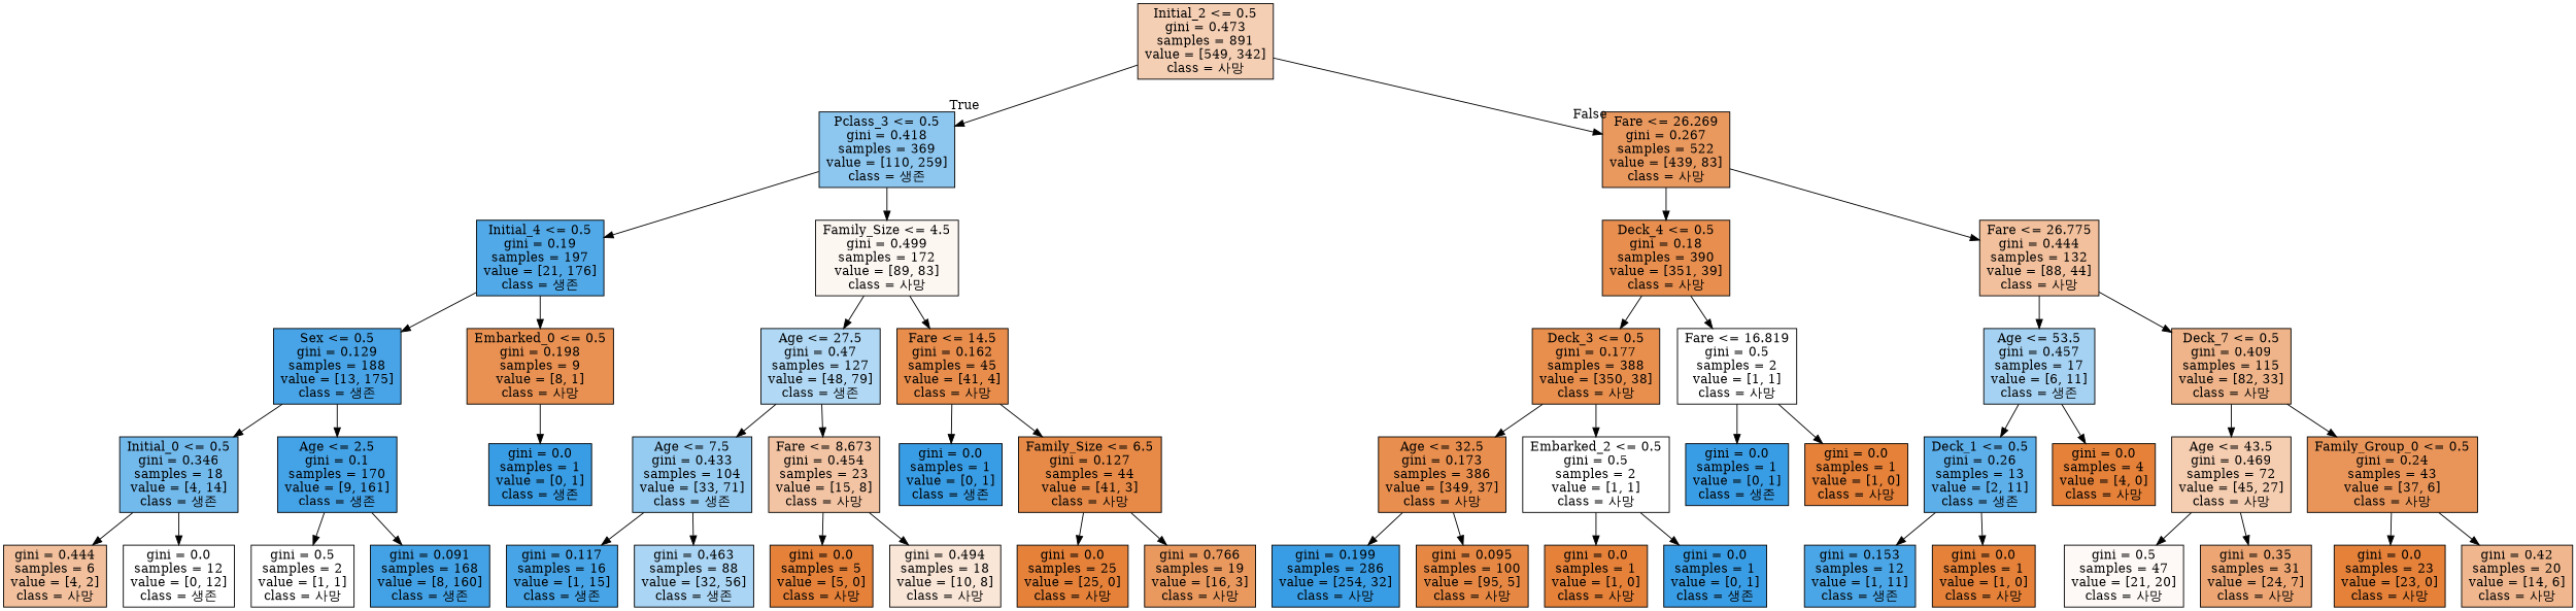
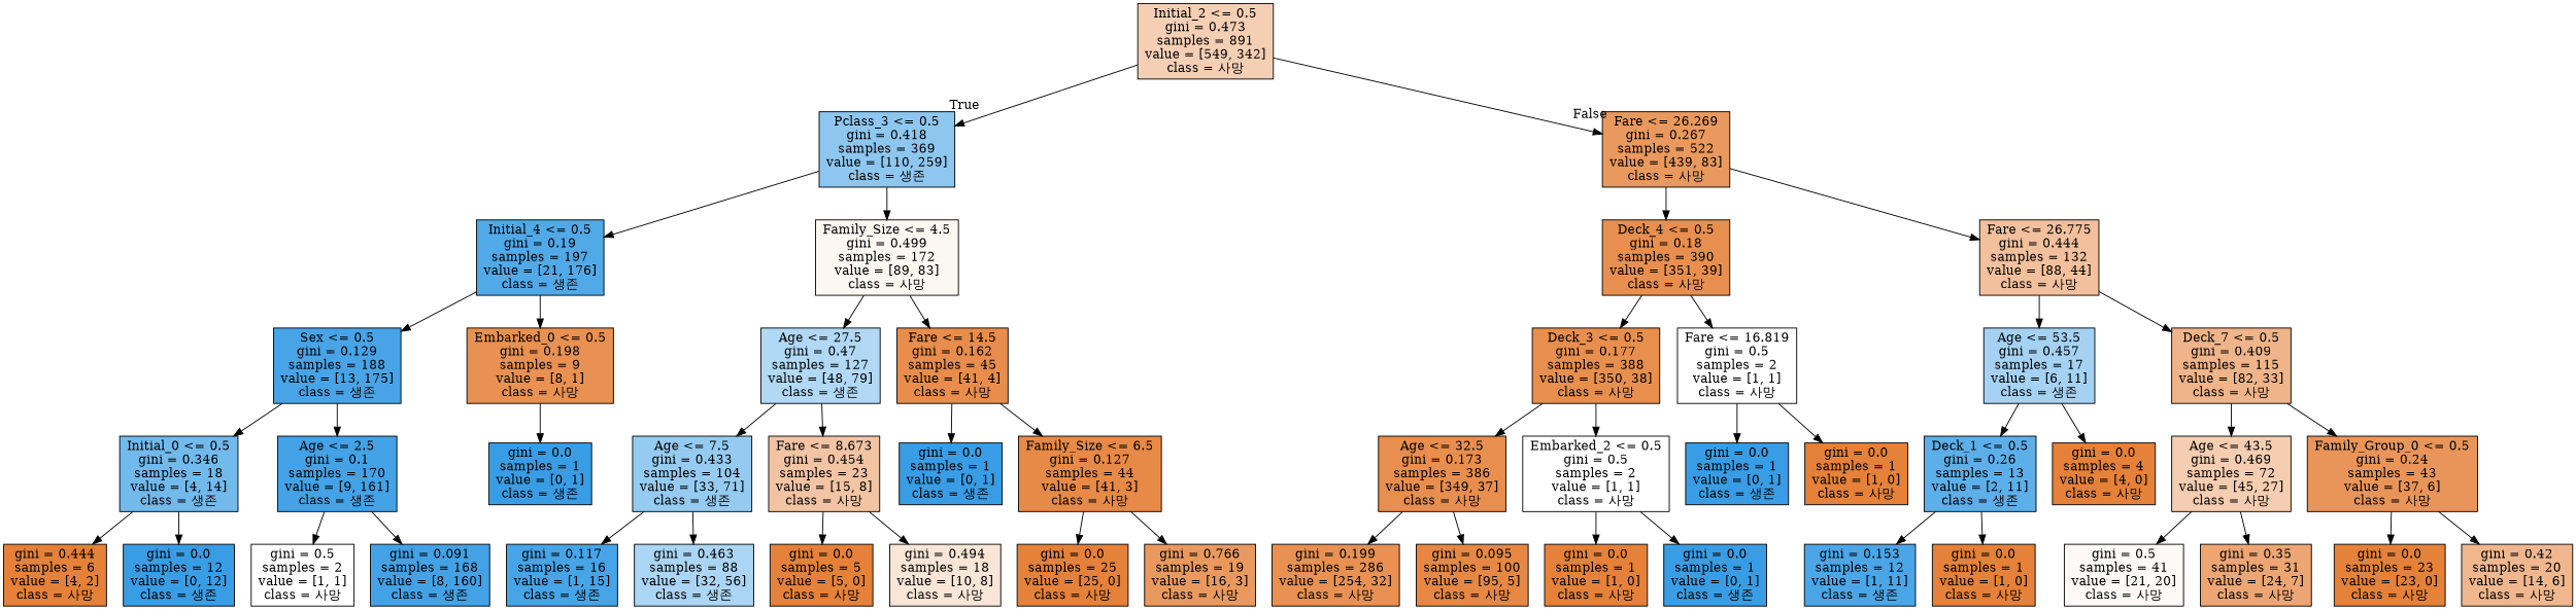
  digraph {
    node [color=black fillcolor="#e58139" shape=box style=filled]
    n1 [fillcolor="#f5cfb4" label="Initial_2 <= 0.5\ngini = 0.473\nsamples = 891\nvalue = [549, 342]\nclass = 사망"]
    n2 [fillcolor="#8dc7f0" label="Pclass_3 <= 0.5\ngini = 0.418\nsamples = 369\nvalue = [110, 259]\nclass = 생존"]
    n3 [fillcolor="#ea995e" label="Fare <= 26.269\ngini = 0.267\nsamples = 522\nvalue = [439, 83]\nclass = 사망"]
    n4 [fillcolor="#51a9e8" label="Initial_4 <= 0.5\ngini = 0.19\nsamples = 197\nvalue = [21, 176]\nclass = 생존"]
    n5 [fillcolor="#fdf7f2" label="Family_Size <= 4.5\ngini = 0.499\nsamples = 172\nvalue = [89, 83]\nclass = 사망"]
    n6 [fillcolor="#e88f4f" label="Deck_4 <= 0.5\ngini = 0.18\nsamples = 390\nvalue = [351, 39]\nclass = 사망"]
    n7 [fillcolor="#f2c09c" label="Fare <= 26.775\ngini = 0.444\nsamples = 132\nvalue = [88, 44]\nclass = 사망"]
    n8 [fillcolor="#48a4e7" label="Sex <= 0.5\ngini = 0.129\nsamples = 188\nvalue = [13, 175]\nclass = 생존"]
    n9 [fillcolor="#e89152" label="Embarked_0 <= 0.5\ngini = 0.198\nsamples = 9\nvalue = [8, 1]\nclass = 사망"]
    n10 [fillcolor="#b1d9f5" label="Age <= 27.5\ngini = 0.47\nsamples = 127\nvalue = [48, 79]\nclass = 생존"]
    n11 [fillcolor="#e88d4c" label="Fare <= 14.5\ngini = 0.162\nsamples = 45\nvalue = [41, 4]\nclass = 사망"]
    n12 [fillcolor="#72b9ec" label="Initial_0 <= 0.5\ngini = 0.346\nsamples = 18\nvalue = [4, 14]\nclass = 생존"]
    n13 [fillcolor="#44a2e6" label="Age <= 2.5\ngini = 0.1\nsamples = 170\nvalue = [9, 161]\nclass = 생존"]
    n14 [fillcolor="#399de5" label="gini = 0.0\nsamples = 1\nvalue = [0, 1]\nclass = 생존"]
-   n15 [fillcolor="#f2c09c" label="gini = 0.444\nsamples = 6\nvalue = [4, 2]\nclass = 사망"]
-   n16 [fillcolor="#ffffff" label="gini = 0.0\nsamples = 12\nvalue = [0, 12]\nclass = 생존"]
+   n15 [label="gini = 0.444\nsamples = 6\nvalue = [4, 2]\nclass = 사망"]
+   n16 [fillcolor="#399de5" label="gini = 0.0\nsamples = 12\nvalue = [0, 12]\nclass = 생존"]
    n17 [fillcolor="#ffffff" label="gini = 0.5\nsamples = 2\nvalue = [1, 1]\nclass = 사망"]
    n18 [fillcolor="#43a2e6" label="gini = 0.091\nsamples = 168\nvalue = [8, 160]\nclass = 생존"]
    n19 [fillcolor="#95cbf1" label="Age <= 7.5\ngini = 0.433\nsamples = 104\nvalue = [33, 71]\nclass = 생존"]
    n20 [fillcolor="#f3c4a3" label="Fare <= 8.673\ngini = 0.454\nsamples = 23\nvalue = [15, 8]\nclass = 사망"]
    n21 [fillcolor="#399de5" label="gini = 0.0\nsamples = 1\nvalue = [0, 1]\nclass = 생존"]
    n22 [fillcolor="#e78a47" label="Family_Size <= 6.5\ngini = 0.127\nsamples = 44\nvalue = [41, 3]\nclass = 사망"]
    n23 [fillcolor="#46a4e7" label="gini = 0.117\nsamples = 16\nvalue = [1, 15]\nclass = 생존"]
    n24 [fillcolor="#aad5f4" label="gini = 0.463\nsamples = 88\nvalue = [32, 56]\nclass = 생존"]
    n25 [label="gini = 0.0\nsamples = 5\nvalue = [5, 0]\nclass = 사망"]
    n26 [fillcolor="#fae6d7" label="gini = 0.494\nsamples = 18\nvalue = [10, 8]\nclass = 사망"]
    n27 [label="gini = 0.0\nsamples = 25\nvalue = [25, 0]\nclass = 사망"]
    n28 [fillcolor="#ea995e" label="gini = 0.766\nsamples = 19\nvalue = [16, 3]\nclass = 사망"]
    n29 [fillcolor="#e88f4e" label="Deck_3 <= 0.5\ngini = 0.177\nsamples = 388\nvalue = [350, 38]\nclass = 사망"]
    n30 [fillcolor="#ffffff" label="Fare <= 16.819\ngini = 0.5\nsamples = 2\nvalue = [1, 1]\nclass = 사망"]
    n31 [fillcolor="#a5d2f3" label="Age <= 53.5\ngini = 0.457\nsamples = 17\nvalue = [6, 11]\nclass = 생존"]
    n32 [fillcolor="#efb489" label="Deck_7 <= 0.5\ngini = 0.409\nsamples = 115\nvalue = [82, 33]\nclass = 사망"]
    n33 [fillcolor="#e88e4e" label="Age <= 32.5\ngini = 0.173\nsamples = 386\nvalue = [349, 37]\nclass = 사망"]
    n34 [fillcolor="#ffffff" label="Embarked_2 <= 0.5\ngini = 0.5\nsamples = 2\nvalue = [1, 1]\nclass = 사망"]
    n35 [fillcolor="#399de5" label="gini = 0.0\nsamples = 1\nvalue = [0, 1]\nclass = 생존"]
    n36 [label="gini = 0.0\nsamples = 1\nvalue = [1, 0]\nclass = 사망"]
-   n37 [fillcolor="#399de5" label="gini = 0.199\nsamples = 286\nvalue = [254, 32]\nclass = 사망"]
+   n37 [fillcolor="#e89152" label="gini = 0.199\nsamples = 286\nvalue = [254, 32]\nclass = 사망"]
    n38 [fillcolor="#e68843" label="gini = 0.095\nsamples = 100\nvalue = [95, 5]\nclass = 사망"]
    n39 [label="gini = 0.0\nsamples = 1\nvalue = [1, 0]\nclass = 사망"]
    n40 [fillcolor="#399de5" label="gini = 0.0\nsamples = 1\nvalue = [0, 1]\nclass = 생존"]
    n41 [fillcolor="#5dafea" label="Deck_1 <= 0.5\ngini = 0.26\nsamples = 13\nvalue = [2, 11]\nclass = 생존"]
    n42 [label="gini = 0.0\nsamples = 4\nvalue = [4, 0]\nclass = 사망"]
    n43 [fillcolor="#f5cdb0" label="Age <= 43.5\ngini = 0.469\nsamples = 72\nvalue = [45, 27]\nclass = 사망"]
    n44 [fillcolor="#e99559" label="Family_Group_0 <= 0.5\ngini = 0.24\nsamples = 43\nvalue = [37, 6]\nclass = 사망"]
    n45 [fillcolor="#4ba6e7" label="gini = 0.153\nsamples = 12\nvalue = [1, 11]\nclass = 생존"]
    n46 [label="gini = 0.0\nsamples = 1\nvalue = [1, 0]\nclass = 사망"]
-   n47 [fillcolor="#fef9f6" label="gini = 0.5\nsamples = 47\nvalue = [21, 20]\nclass = 사망"]
+   n47 [fillcolor="#fef9f6" label="gini = 0.5\nsamples = 41\nvalue = [21, 20]\nclass = 사망"]
    n48 [fillcolor="#eda673" label="gini = 0.35\nsamples = 31\nvalue = [24, 7]\nclass = 사망"]
    n49 [label="gini = 0.0\nsamples = 23\nvalue = [23, 0]\nclass = 사망"]
    n50 [fillcolor="#f0b78e" label="gini = 0.42\nsamples = 20\nvalue = [14, 6]\nclass = 사망"]
    n1 -> n2 [headlabel=True labelangle=45 labeldistance=2.5]
    n1 -> n3 [headlabel=False labelangle=-45 labeldistance=2.5]
    n2 -> n4
    n2 -> n5
    n3 -> n6
    n3 -> n7
    n4 -> n8
    n4 -> n9
    n5 -> n10
    n5 -> n11
    n6 -> n29
    n6 -> n30
    n7 -> n31
    n7 -> n32
    n8 -> n12
    n8 -> n13
    n9 -> n14
    n10 -> n19
    n10 -> n20
    n11 -> n21
    n11 -> n22
    n12 -> n15
    n12 -> n16
    n13 -> n17
    n13 -> n18
    n19 -> n23
    n19 -> n24
    n20 -> n25
    n20 -> n26
    n22 -> n27
    n22 -> n28
    n29 -> n33
    n29 -> n34
    n30 -> n35
    n30 -> n36
    n31 -> n41
    n31 -> n42
    n32 -> n43
    n32 -> n44
    n33 -> n37
    n33 -> n38
    n34 -> n39
    n34 -> n40
    n41 -> n45
    n41 -> n46
    n43 -> n47
    n43 -> n48
    n44 -> n49
    n44 -> n50
  }
